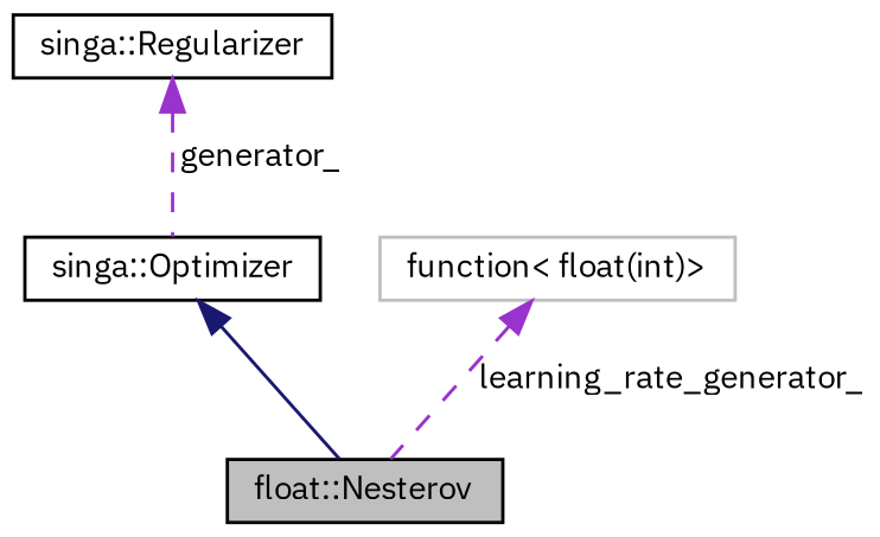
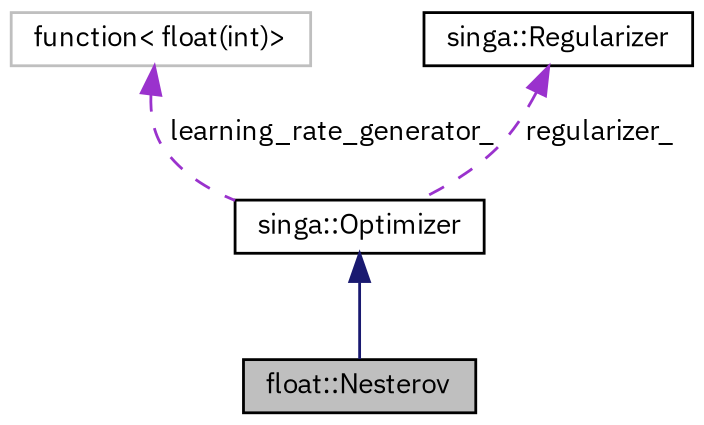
  digraph {
    fontname="IBM Plex Sans"
    node [color=black fillcolor=white fontname="IBM Plex Sans" fontsize=10 shape=record style=filled]
    edge [color=darkorchid3 dir=back fontname="IBM Plex Sans" fontsize=10 labelfontname=Helvetica labelfontsize=10 style=dashed]
    n1 [fillcolor=grey75 fontcolor=black height=0.2 label="float::Nesterov" width=0.4]
    n2 [height=0.2 label="singa::Optimizer" width=0.4]
    n3 [color=grey75 height=0.2 label="function\< float(int)\>" width=0.4]
    n4 [height=0.2 label="singa::Regularizer" width=0.4]
    n2 -> n1 [color=midnightblue style=solid]
-   n3 -> n1 [label=" learning_rate_generator_"]
-   n4 -> n2 [label=" generator_"]
+   n3 -> n2 [label=" learning_rate_generator_"]
+   n4 -> n2 [label=" regularizer_"]
  }
